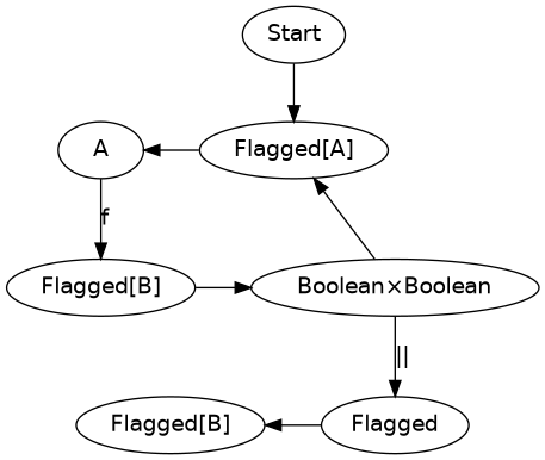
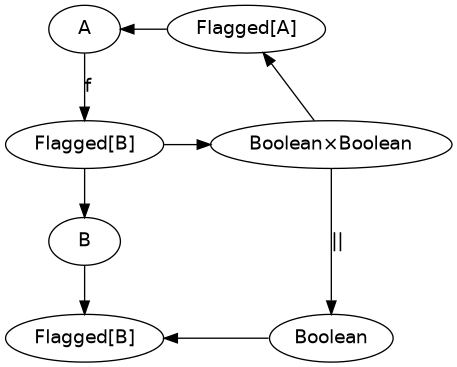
  digraph {
    fontname="DejaVu Sans"
    node [fontname="DejaVu Sans" group=upper]
    edge [fontname="DejaVu Sans"]
    n1 [label="Flagged[A]"]
    A
    n3 [label="Flagged[B]"]
    n4 [group=lower label="Boolean×Boolean"]
    n5 [label="Flagged[B]"]
-   n6 [group=lower label=Flagged]
-   Start [group=""]
+   n6 [group=lower label=Boolean]
+   B
    subgraph sub_1 {
      rank=same
      n1
      A
    }
    subgraph sub_2 {
      rank=same
      n3
      n4
    }
    subgraph sub_3 {
      rank=same
      n5
      n6
    }
    A -> n1 [dir=back]
    A -> n3 [label=f]
    n3 -> n4
+   n3 -> B
    n4 -> n1
    n4 -> n6 [label="||"]
    n5 -> n6 [dir=back]
-   Start -> n1
+   B -> n5
  }
